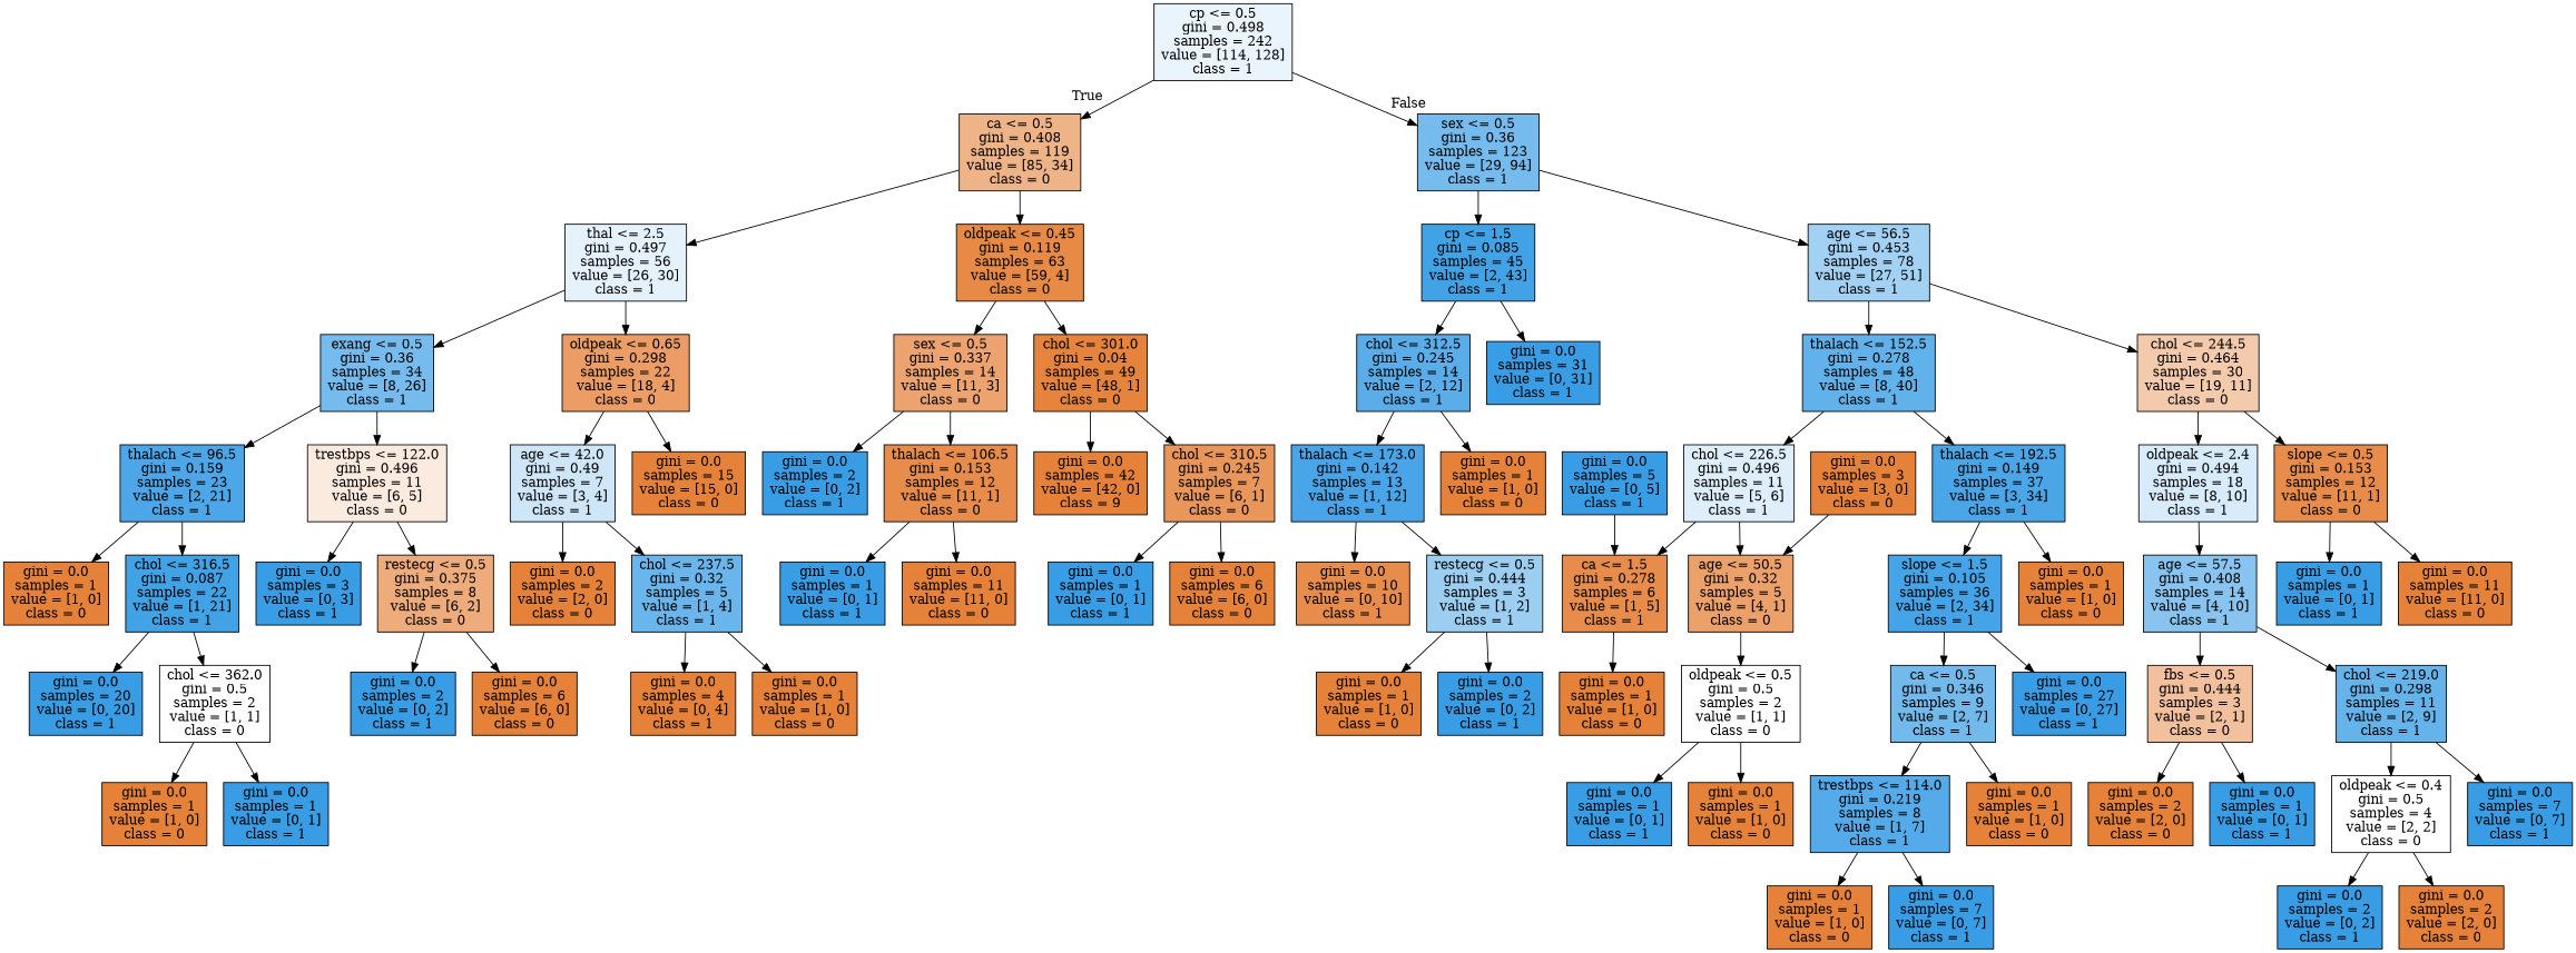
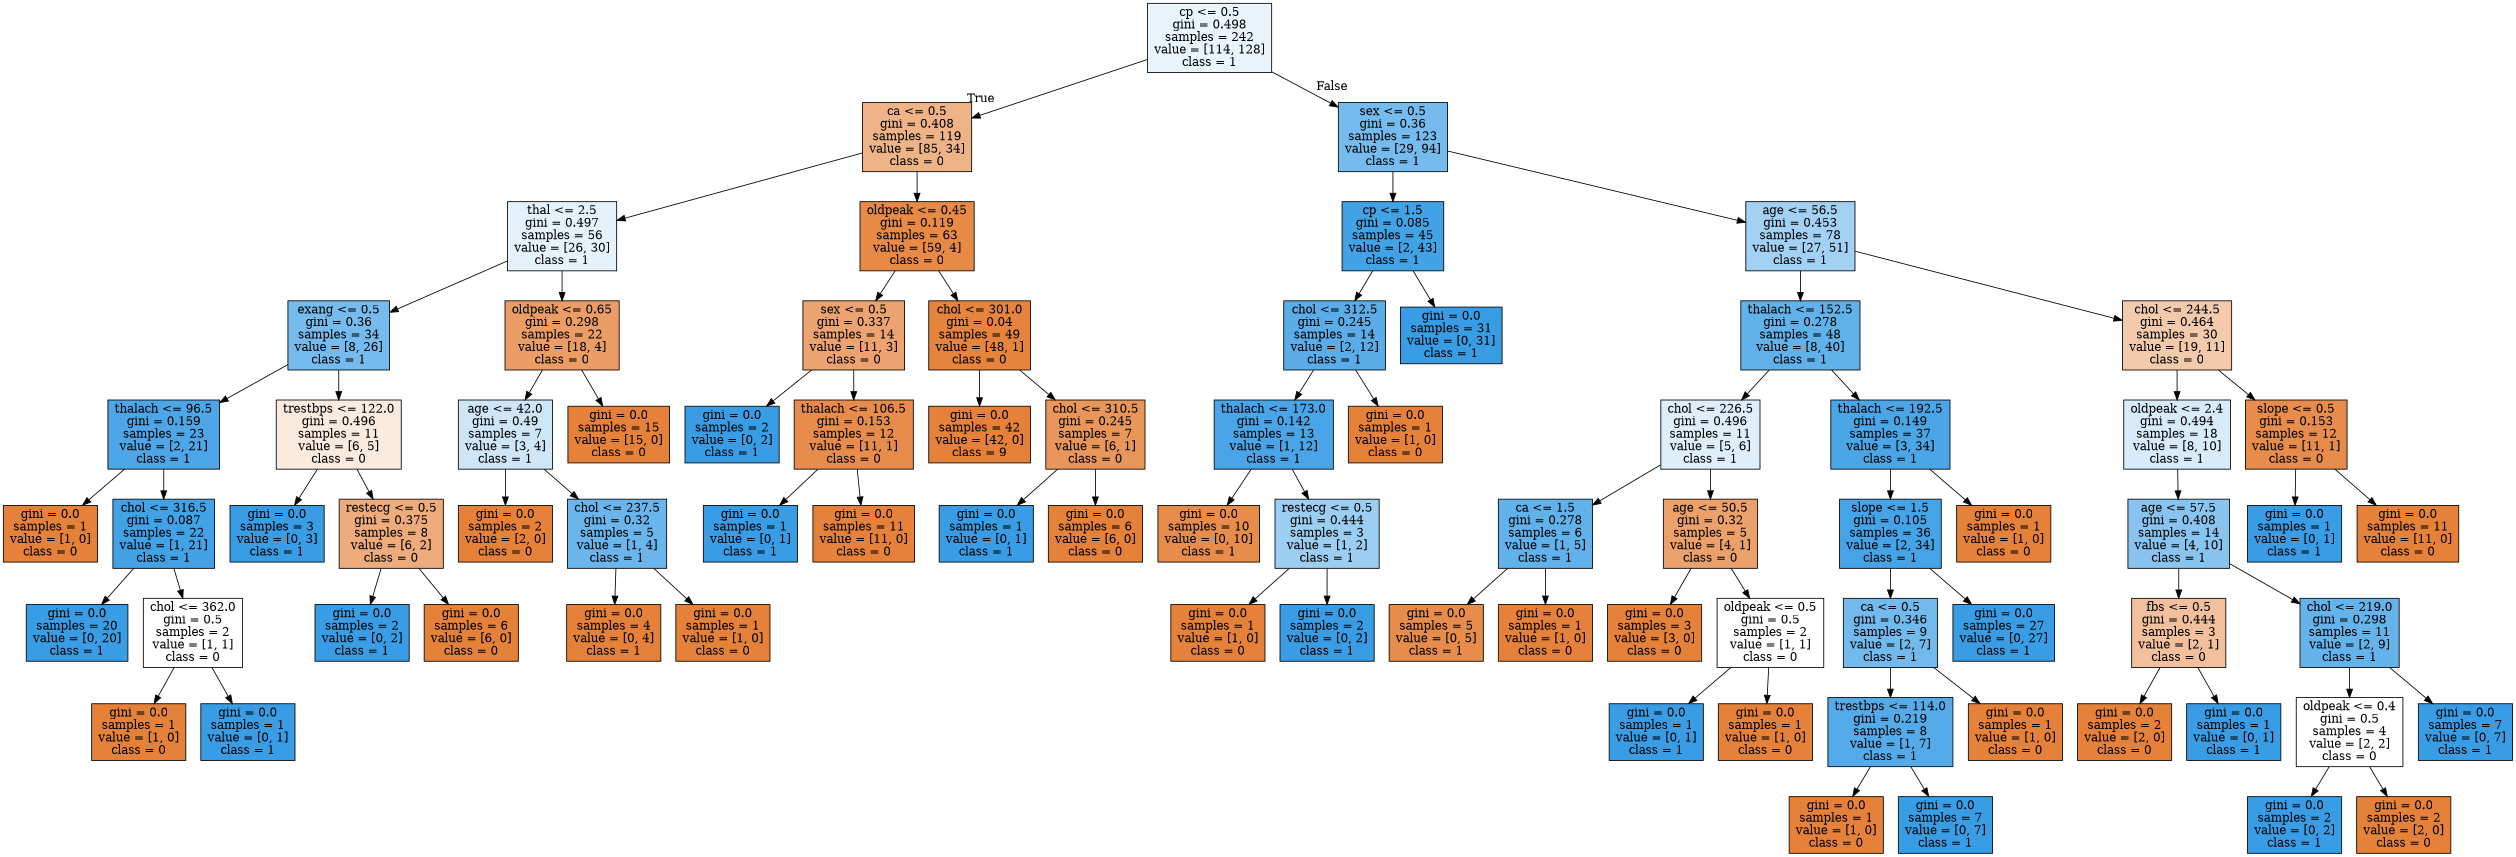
  digraph {
    node [color=black fillcolor="#e58139" shape=box style=filled]
    n1 [fillcolor="#e9f4fc" label="cp <= 0.5\ngini = 0.498\nsamples = 242\nvalue = [114, 128]\nclass = 1"]
    n2 [fillcolor="#efb388" label="ca <= 0.5\ngini = 0.408\nsamples = 119\nvalue = [85, 34]\nclass = 0"]
    n3 [fillcolor="#76bbed" label="sex <= 0.5\ngini = 0.36\nsamples = 123\nvalue = [29, 94]\nclass = 1"]
    n4 [fillcolor="#e5f2fc" label="thal <= 2.5\ngini = 0.497\nsamples = 56\nvalue = [26, 30]\nclass = 1"]
    n5 [fillcolor="#e78a46" label="oldpeak <= 0.45\ngini = 0.119\nsamples = 63\nvalue = [59, 4]\nclass = 0"]
    n6 [fillcolor="#42a2e6" label="cp <= 1.5\ngini = 0.085\nsamples = 45\nvalue = [2, 43]\nclass = 1"]
    n7 [fillcolor="#a2d1f3" label="age <= 56.5\ngini = 0.453\nsamples = 78\nvalue = [27, 51]\nclass = 1"]
    n8 [fillcolor="#76bbed" label="exang <= 0.5\ngini = 0.36\nsamples = 34\nvalue = [8, 26]\nclass = 1"]
    n9 [fillcolor="#eb9d65" label="oldpeak <= 0.65\ngini = 0.298\nsamples = 22\nvalue = [18, 4]\nclass = 0"]
    n10 [fillcolor="#eca36f" label="sex <= 0.5\ngini = 0.337\nsamples = 14\nvalue = [11, 3]\nclass = 0"]
    n11 [fillcolor="#e6843d" label="chol <= 301.0\ngini = 0.04\nsamples = 49\nvalue = [48, 1]\nclass = 0"]
    n12 [fillcolor="#4ca6e7" label="thalach <= 96.5\ngini = 0.159\nsamples = 23\nvalue = [2, 21]\nclass = 1"]
    n13 [fillcolor="#fbeade" label="trestbps <= 122.0\ngini = 0.496\nsamples = 11\nvalue = [6, 5]\nclass = 0"]
    n14 [fillcolor="#cee6f8" label="age <= 42.0\ngini = 0.49\nsamples = 7\nvalue = [3, 4]\nclass = 1"]
    n15 [label="gini = 0.0\nsamples = 15\nvalue = [15, 0]\nclass = 0"]
    n16 [label="gini = 0.0\nsamples = 1\nvalue = [1, 0]\nclass = 0"]
    n17 [fillcolor="#42a2e6" label="chol <= 316.5\ngini = 0.087\nsamples = 22\nvalue = [1, 21]\nclass = 1"]
    n18 [fillcolor="#399de5" label="gini = 0.0\nsamples = 3\nvalue = [0, 3]\nclass = 1"]
    n19 [fillcolor="#eeab7b" label="restecg <= 0.5\ngini = 0.375\nsamples = 8\nvalue = [6, 2]\nclass = 0"]
    n20 [fillcolor="#399de5" label="gini = 0.0\nsamples = 20\nvalue = [0, 20]\nclass = 1"]
    n21 [fillcolor="#ffffff" label="chol <= 362.0\ngini = 0.5\nsamples = 2\nvalue = [1, 1]\nclass = 0"]
    n22 [label="gini = 0.0\nsamples = 1\nvalue = [1, 0]\nclass = 0"]
    n23 [fillcolor="#399de5" label="gini = 0.0\nsamples = 1\nvalue = [0, 1]\nclass = 1"]
    n24 [fillcolor="#399de5" label="gini = 0.0\nsamples = 2\nvalue = [0, 2]\nclass = 1"]
    n25 [label="gini = 0.0\nsamples = 6\nvalue = [6, 0]\nclass = 0"]
    n26 [label="gini = 0.0\nsamples = 2\nvalue = [2, 0]\nclass = 0"]
    n27 [fillcolor="#6ab6ec" label="chol <= 237.5\ngini = 0.32\nsamples = 5\nvalue = [1, 4]\nclass = 1"]
    n28 [label="gini = 0.0\nsamples = 4\nvalue = [0, 4]\nclass = 1"]
    n29 [label="gini = 0.0\nsamples = 1\nvalue = [1, 0]\nclass = 0"]
    n30 [fillcolor="#399de5" label="gini = 0.0\nsamples = 2\nvalue = [0, 2]\nclass = 1"]
    n31 [fillcolor="#e78c4b" label="thalach <= 106.5\ngini = 0.153\nsamples = 12\nvalue = [11, 1]\nclass = 0"]
    n32 [label="gini = 0.0\nsamples = 42\nvalue = [42, 0]\nclass = 9"]
    n33 [fillcolor="#e9965a" label="chol <= 310.5\ngini = 0.245\nsamples = 7\nvalue = [6, 1]\nclass = 0"]
    n34 [fillcolor="#399de5" label="gini = 0.0\nsamples = 1\nvalue = [0, 1]\nclass = 1"]
    n35 [label="gini = 0.0\nsamples = 11\nvalue = [11, 0]\nclass = 0"]
    n36 [fillcolor="#399de5" label="gini = 0.0\nsamples = 1\nvalue = [0, 1]\nclass = 1"]
    n37 [label="gini = 0.0\nsamples = 6\nvalue = [6, 0]\nclass = 0"]
    n38 [fillcolor="#5aade9" label="chol <= 312.5\ngini = 0.245\nsamples = 14\nvalue = [2, 12]\nclass = 1"]
    n39 [fillcolor="#399de5" label="gini = 0.0\nsamples = 31\nvalue = [0, 31]\nclass = 1"]
    n40 [fillcolor="#61b1ea" label="thalach <= 152.5\ngini = 0.278\nsamples = 48\nvalue = [8, 40]\nclass = 1"]
    n41 [fillcolor="#f4caac" label="chol <= 244.5\ngini = 0.464\nsamples = 30\nvalue = [19, 11]\nclass = 0"]
    n42 [fillcolor="#49a5e7" label="thalach <= 173.0\ngini = 0.142\nsamples = 13\nvalue = [1, 12]\nclass = 1"]
    n43 [label="gini = 0.0\nsamples = 1\nvalue = [1, 0]\nclass = 0"]
    n44 [fillcolor="#e78c4b" label="gini = 0.0\nsamples = 10\nvalue = [0, 10]\nclass = 1"]
    n45 [fillcolor="#9ccef2" label="restecg <= 0.5\ngini = 0.444\nsamples = 3\nvalue = [1, 2]\nclass = 1"]
    n46 [label="gini = 0.0\nsamples = 1\nvalue = [1, 0]\nclass = 0"]
    n47 [fillcolor="#399de5" label="gini = 0.0\nsamples = 2\nvalue = [0, 2]\nclass = 1"]
    n48 [fillcolor="#deeffb" label="chol <= 226.5\ngini = 0.496\nsamples = 11\nvalue = [5, 6]\nclass = 1"]
    n49 [fillcolor="#4aa6e7" label="thalach <= 192.5\ngini = 0.149\nsamples = 37\nvalue = [3, 34]\nclass = 1"]
    n50 [fillcolor="#d7ebfa" label="oldpeak <= 2.4\ngini = 0.494\nsamples = 18\nvalue = [8, 10]\nclass = 1"]
    n51 [fillcolor="#e78c4b" label="slope <= 0.5\ngini = 0.153\nsamples = 12\nvalue = [11, 1]\nclass = 0"]
-   n52 [fillcolor="#e78c4b" label="ca <= 1.5\ngini = 0.278\nsamples = 6\nvalue = [1, 5]\nclass = 1"]
+   n52 [fillcolor="#61b1ea" label="ca <= 1.5\ngini = 0.278\nsamples = 6\nvalue = [1, 5]\nclass = 1"]
    n53 [fillcolor="#eca06a" label="age <= 50.5\ngini = 0.32\nsamples = 5\nvalue = [4, 1]\nclass = 0"]
    n54 [fillcolor="#45a3e7" label="slope <= 1.5\ngini = 0.105\nsamples = 36\nvalue = [2, 34]\nclass = 1"]
    n55 [label="gini = 0.0\nsamples = 1\nvalue = [1, 0]\nclass = 0"]
-   n56 [fillcolor="#399de5" label="gini = 0.0\nsamples = 5\nvalue = [0, 5]\nclass = 1"]
+   n56 [fillcolor="#e78c4b" label="gini = 0.0\nsamples = 5\nvalue = [0, 5]\nclass = 1"]
    n57 [label="gini = 0.0\nsamples = 1\nvalue = [1, 0]\nclass = 0"]
    n58 [label="gini = 0.0\nsamples = 3\nvalue = [3, 0]\nclass = 0"]
    n59 [fillcolor="#ffffff" label="oldpeak <= 0.5\ngini = 0.5\nsamples = 2\nvalue = [1, 1]\nclass = 0"]
    n60 [fillcolor="#399de5" label="gini = 0.0\nsamples = 1\nvalue = [0, 1]\nclass = 1"]
    n61 [label="gini = 0.0\nsamples = 1\nvalue = [1, 0]\nclass = 0"]
    n62 [fillcolor="#72b9ec" label="ca <= 0.5\ngini = 0.346\nsamples = 9\nvalue = [2, 7]\nclass = 1"]
    n63 [fillcolor="#399de5" label="gini = 0.0\nsamples = 27\nvalue = [0, 27]\nclass = 1"]
    n64 [fillcolor="#55abe9" label="trestbps <= 114.0\ngini = 0.219\nsamples = 8\nvalue = [1, 7]\nclass = 1"]
    n65 [label="gini = 0.0\nsamples = 1\nvalue = [1, 0]\nclass = 0"]
    n66 [label="gini = 0.0\nsamples = 1\nvalue = [1, 0]\nclass = 0"]
    n67 [fillcolor="#399de5" label="gini = 0.0\nsamples = 7\nvalue = [0, 7]\nclass = 1"]
    n68 [fillcolor="#88c4ef" label="age <= 57.5\ngini = 0.408\nsamples = 14\nvalue = [4, 10]\nclass = 1"]
    n69 [fillcolor="#399de5" label="gini = 0.0\nsamples = 1\nvalue = [0, 1]\nclass = 1"]
    n70 [label="gini = 0.0\nsamples = 11\nvalue = [11, 0]\nclass = 0"]
    n71 [fillcolor="#f2c09c" label="fbs <= 0.5\ngini = 0.444\nsamples = 3\nvalue = [2, 1]\nclass = 0"]
    n72 [fillcolor="#65b3eb" label="chol <= 219.0\ngini = 0.298\nsamples = 11\nvalue = [2, 9]\nclass = 1"]
    n73 [label="gini = 0.0\nsamples = 2\nvalue = [2, 0]\nclass = 0"]
    n74 [fillcolor="#399de5" label="gini = 0.0\nsamples = 1\nvalue = [0, 1]\nclass = 1"]
    n75 [fillcolor="#ffffff" label="oldpeak <= 0.4\ngini = 0.5\nsamples = 4\nvalue = [2, 2]\nclass = 0"]
    n76 [fillcolor="#399de5" label="gini = 0.0\nsamples = 7\nvalue = [0, 7]\nclass = 1"]
    n77 [fillcolor="#399de5" label="gini = 0.0\nsamples = 2\nvalue = [0, 2]\nclass = 1"]
    n78 [label="gini = 0.0\nsamples = 2\nvalue = [2, 0]\nclass = 0"]
    n1 -> n2 [headlabel=True labelangle=45 labeldistance=2.5]
    n1 -> n3 [headlabel=False labelangle=-45 labeldistance=2.5]
    n2 -> n4
    n2 -> n5
    n3 -> n6
    n3 -> n7
    n4 -> n8
    n4 -> n9
    n5 -> n10
    n5 -> n11
    n6 -> n38
    n6 -> n39
    n7 -> n40
    n7 -> n41
    n8 -> n12
    n8 -> n13
    n9 -> n14
    n9 -> n15
    n10 -> n30
    n10 -> n31
    n11 -> n32
    n11 -> n33
    n12 -> n16
    n12 -> n17
    n13 -> n18
    n13 -> n19
    n14 -> n26
    n14 -> n27
    n17 -> n20
    n17 -> n21
    n19 -> n24
    n19 -> n25
    n21 -> n22
    n21 -> n23
    n27 -> n28
    n27 -> n29
    n31 -> n34
    n31 -> n35
    n33 -> n36
    n33 -> n37
    n38 -> n42
    n38 -> n43
    n40 -> n48
    n40 -> n49
    n41 -> n50
    n41 -> n51
    n42 -> n44
    n42 -> n45
    n45 -> n46
    n45 -> n47
    n48 -> n52
    n48 -> n53
    n49 -> n54
    n49 -> n55
    n50 -> n68
    n51 -> n69
    n51 -> n70
-   n56 -> n52
+   n52 -> n56
    n52 -> n57
-   n58 -> n53
+   n53 -> n58
    n53 -> n59
    n54 -> n62
    n54 -> n63
    n59 -> n60
    n59 -> n61
    n62 -> n64
    n62 -> n65
    n64 -> n66
    n64 -> n67
    n68 -> n71
    n68 -> n72
    n71 -> n73
    n71 -> n74
    n72 -> n75
    n72 -> n76
    n75 -> n77
    n75 -> n78
  }
